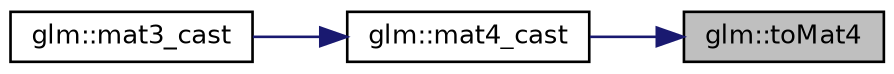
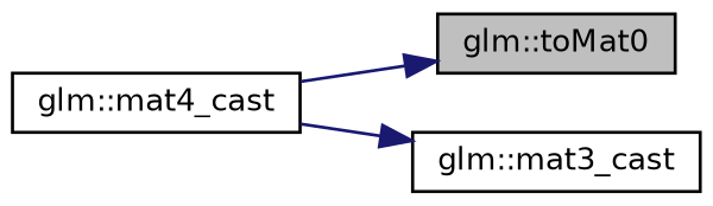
  digraph {
    rankdir=LR
    node [color=black fillcolor=white fontname=Helvetica fontsize=10 shape=record style=filled]
    edge [color=midnightblue fontname=Helvetica fontsize=10 labelfontname=Helvetica labelfontsize=10 style=solid]
-   n1 [fillcolor=grey75 fontcolor=black height=0.2 label="glm::toMat4" width=0.4]
+   n1 [fillcolor=grey75 fontcolor=black height=0.2 label="glm::toMat0" width=0.4]
    n2 [height=0.2 label="glm::mat4_cast" width=0.4]
    n3 [height=0.2 label="glm::mat3_cast" width=0.4]
    n2 -> n1
-   n3 -> n2
+   n2 -> n3
  }
